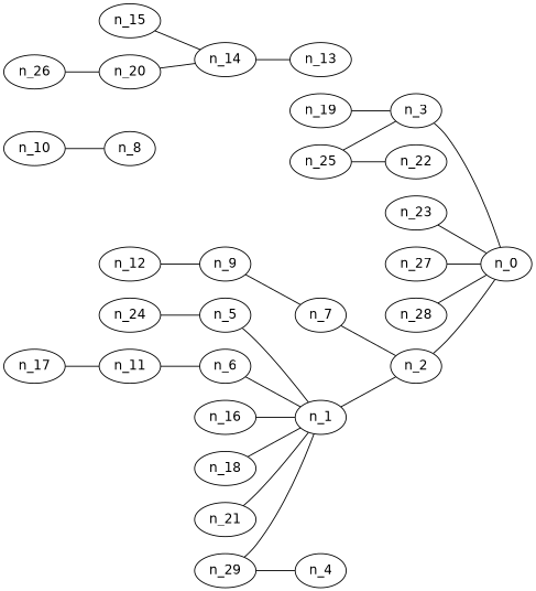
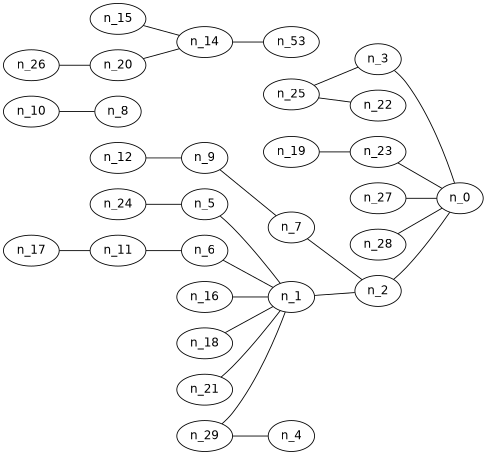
  graph {
    fontname="DejaVu Sans"
    rankdir=LR
    node [fontname="DejaVu Sans"]
    edge [fontname="DejaVu Sans"]
    n_1
    n_2
    n_0
    n_3
    n_5
    n_6
    n_7
    n_9
    n_10
    n_8
    n_11
    n_12
    n_14
-   n_13
+   n_13 [label=n_53]
    n_15
    n_16
    n_17
    n_18
    n_19
    n_20
    n_21
    n_23
    n_24
    n_25
    n_22
    n_26
    n_27
    n_28
    n_29
    n_4
    n_1 -- n_2
    n_2 -- n_0
    n_3 -- n_0
    n_5 -- n_1
    n_6 -- n_1
    n_7 -- n_2
    n_9 -- n_7
    n_10 -- n_8
    n_11 -- n_6
    n_12 -- n_9
    n_14 -- n_13
    n_15 -- n_14
    n_16 -- n_1
    n_17 -- n_11
    n_18 -- n_1
-   n_19 -- n_3
+   n_19 -- n_23
    n_20 -- n_14
    n_21 -- n_1
    n_23 -- n_0
    n_24 -- n_5
    n_25 -- n_3
    n_25 -- n_22
    n_26 -- n_20
    n_27 -- n_0
    n_28 -- n_0
    n_29 -- n_1
    n_29 -- n_4
  }
